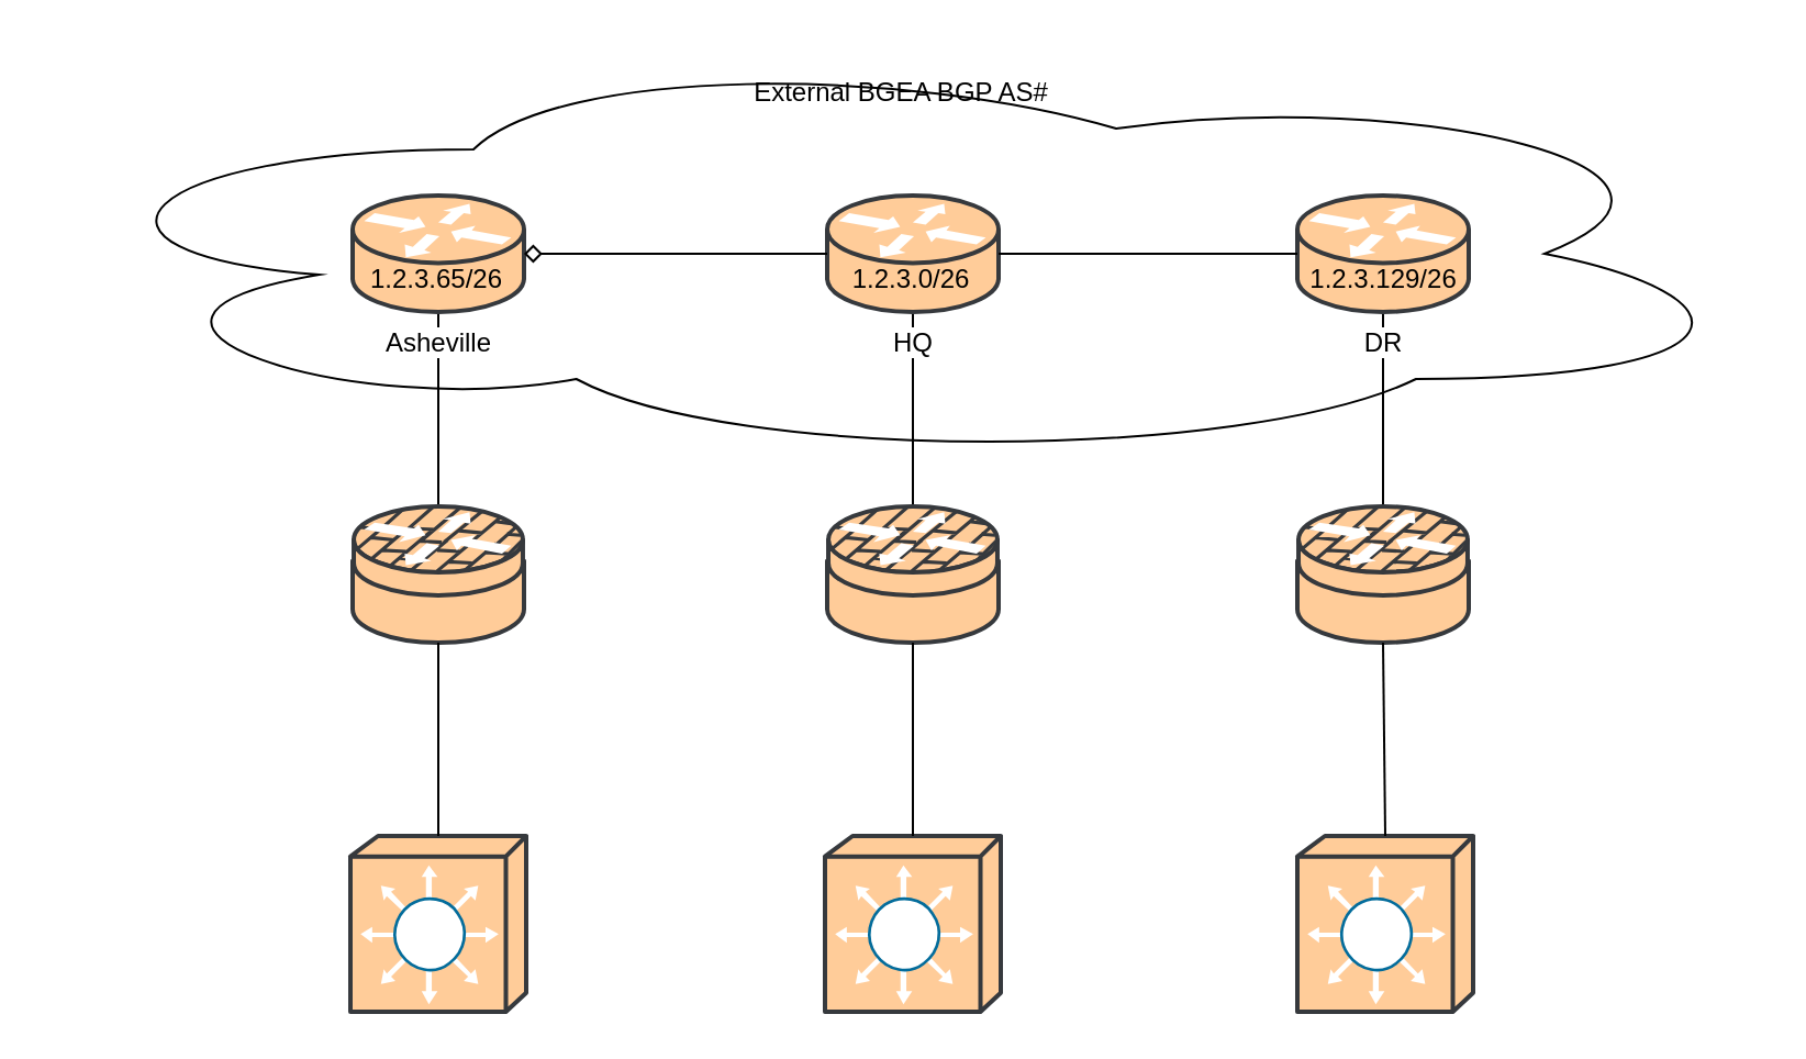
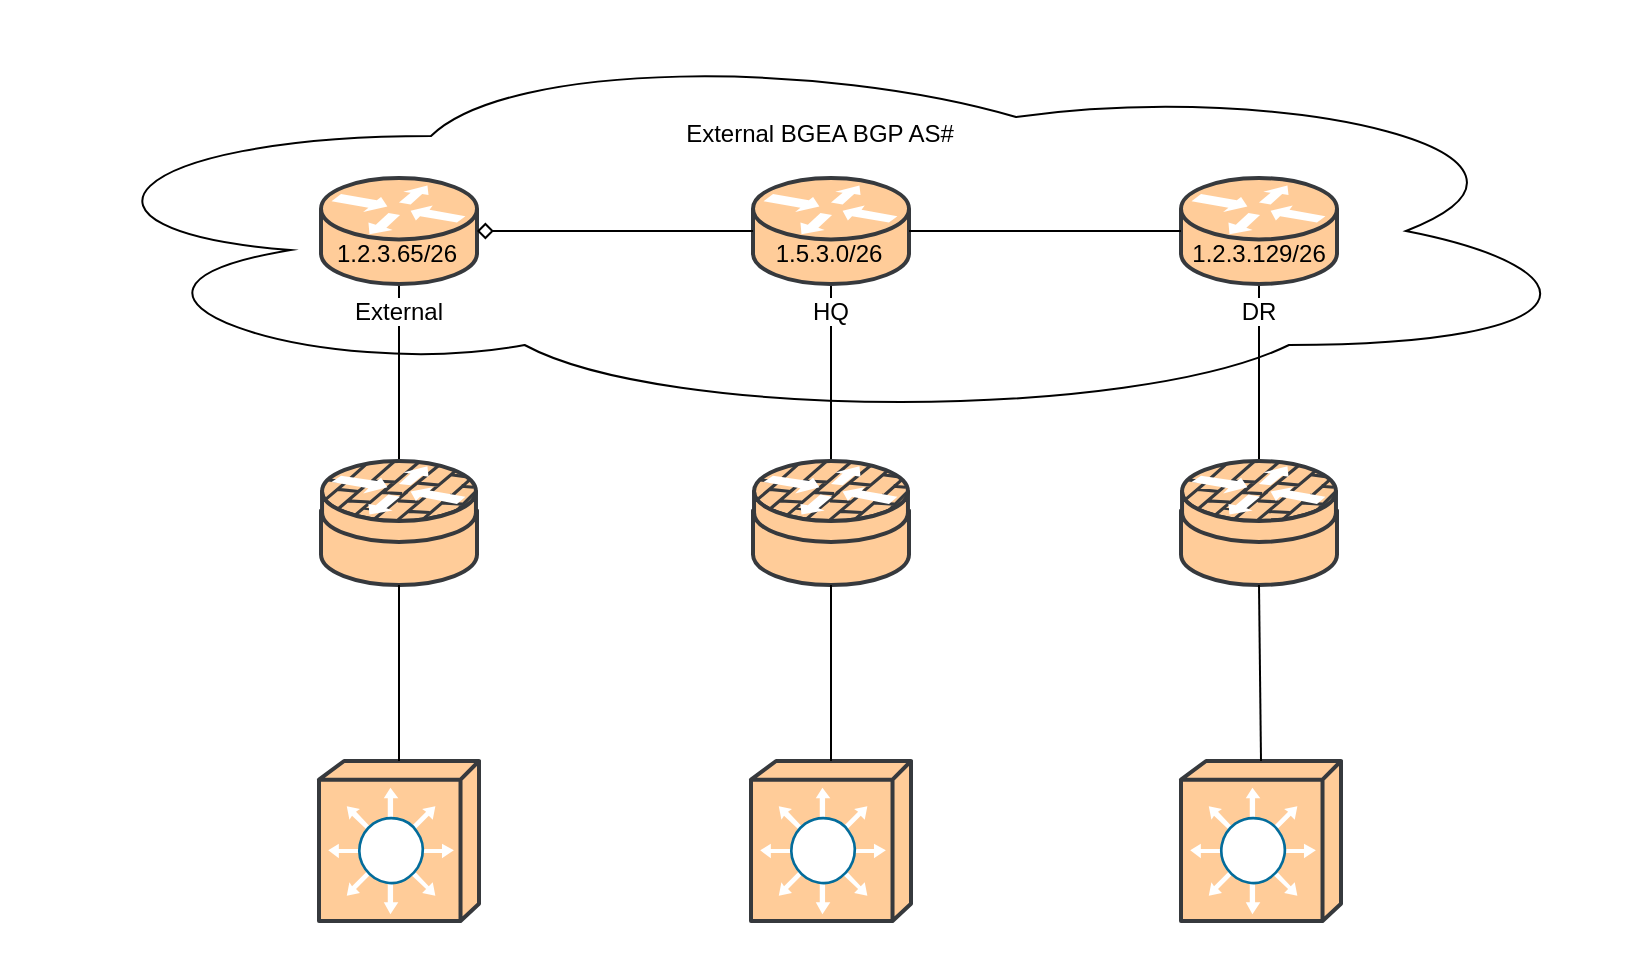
  <mxCell id="0" />
  <mxCell id="1" parent="0" />
  <mxCell id="2" value="" style="ellipse;shape=cloud;whiteSpace=wrap;html=1;" parent="1" vertex="1"><mxGeometry x="20" y="20" width="780" height="190" as="geometry" /></mxCell>
  <mxCell id="3" value="" style="endArrow=none;html=1;rounded=0;entryX=0.5;entryY=1;entryDx=0;entryDy=0;entryPerimeter=0;exitX=0.5;exitY=0;exitDx=0;exitDy=0;exitPerimeter=0;" parent="1" source="14" target="8" edge="1"><mxGeometry width="50" height="50" relative="1" as="geometry"><mxPoint x="629" y="230" as="sourcePoint" /><mxPoint x="628.5" y="141.5" as="targetPoint" /></mxGeometry></mxCell>
  <mxCell id="4" value="" style="endArrow=none;html=1;rounded=0;entryX=0.5;entryY=1;entryDx=0;entryDy=0;entryPerimeter=0;exitX=0.5;exitY=0;exitDx=0;exitDy=0;exitPerimeter=0;" parent="1" source="12" target="6" edge="1"><mxGeometry width="50" height="50" relative="1" as="geometry"><mxPoint x="199" y="230" as="sourcePoint" /><mxPoint x="198.5" y="210" as="targetPoint" /></mxGeometry></mxCell>
  <mxCell id="5" value="" style="endArrow=none;html=1;rounded=0;entryX=0.5;entryY=1;entryDx=0;entryDy=0;entryPerimeter=0;exitX=0.5;exitY=0;exitDx=0;exitDy=0;exitPerimeter=0;" parent="1" source="13" target="7" edge="1"><mxGeometry width="50" height="50" relative="1" as="geometry"><mxPoint x="415" y="230" as="sourcePoint" /><mxPoint x="445" y="80" as="targetPoint" /></mxGeometry></mxCell>
- <mxCell id="6" value="&lt;span style=&quot;background-color: light-dark(#ffffff, var(--ge-dark-color, #121212));&quot;&gt;Asheville&lt;/span&gt;" style="shape=mxgraph.cisco.routers.router;sketch=0;html=1;pointerEvents=1;dashed=0;fillColor=#ffcc99;strokeColor=#36393d;strokeWidth=2;verticalLabelPosition=bottom;verticalAlign=top;align=center;outlineConnect=0;" parent="1" vertex="1"><mxGeometry x="160" y="88.5" width="78" height="53" as="geometry" /></mxCell>
+ <mxCell id="6" value="&lt;span style=&quot;background-color: light-dark(#ffffff, var(--ge-dark-color, #121212));&quot;&gt;External&lt;/span&gt;" style="shape=mxgraph.cisco.routers.router;sketch=0;html=1;pointerEvents=1;dashed=0;fillColor=#ffcc99;strokeColor=#36393d;strokeWidth=2;verticalLabelPosition=bottom;verticalAlign=top;align=center;outlineConnect=0;" parent="1" vertex="1"><mxGeometry x="160" y="88.5" width="78" height="53" as="geometry" /></mxCell>
  <mxCell id="7" value="&lt;span style=&quot;background-color: light-dark(#ffffff, var(--ge-dark-color, #121212));&quot;&gt;HQ&lt;/span&gt;" style="shape=mxgraph.cisco.routers.router;sketch=0;html=1;pointerEvents=1;dashed=0;fillColor=#ffcc99;strokeColor=#36393d;strokeWidth=2;verticalLabelPosition=bottom;verticalAlign=top;align=center;outlineConnect=0;" parent="1" vertex="1"><mxGeometry x="376" y="88.5" width="78" height="53" as="geometry" /></mxCell>
  <mxCell id="8" value="&lt;span style=&quot;background-color: light-dark(#ffffff, var(--ge-dark-color, #121212));&quot;&gt;DR&lt;/span&gt;" style="shape=mxgraph.cisco.routers.router;sketch=0;html=1;pointerEvents=1;dashed=0;fillColor=#ffcc99;strokeColor=#36393d;strokeWidth=2;verticalLabelPosition=bottom;verticalAlign=top;align=center;outlineConnect=0;" parent="1" vertex="1"><mxGeometry x="590" y="88.5" width="78" height="53" as="geometry" /></mxCell>
- <mxCell id="9" value="External BGEA BGP AS#&lt;div&gt;&lt;br&gt;&lt;/div&gt;" style="text;html=1;align=center;verticalAlign=middle;whiteSpace=wrap;rounded=0;" parent="1" vertex="1"><mxGeometry x="340" y="35" width="140" height="28.5" as="geometry" /></mxCell>
+ <mxCell id="9" value="External BGEA BGP AS#&lt;div&gt;&lt;br&gt;&lt;/div&gt;" style="text;html=1;align=center;verticalAlign=middle;whiteSpace=wrap;rounded=0;" parent="1" vertex="1"><mxGeometry x="340" y="60" width="140" height="28.5" as="geometry" /></mxCell>
  <mxCell id="10" style="edgeStyle=orthogonalEdgeStyle;rounded=0;orthogonalLoop=1;jettySize=auto;html=1;exitX=0;exitY=0.5;exitDx=0;exitDy=0;exitPerimeter=0;entryX=1;entryY=0.5;entryDx=0;entryDy=0;entryPerimeter=0;endArrow=diamond;endFill=0;" parent="1" source="7" target="6" edge="1"><mxGeometry relative="1" as="geometry" /></mxCell>
  <mxCell id="11" style="edgeStyle=orthogonalEdgeStyle;rounded=0;orthogonalLoop=1;jettySize=auto;html=1;exitX=0;exitY=0.5;exitDx=0;exitDy=0;exitPerimeter=0;entryX=1;entryY=0.5;entryDx=0;entryDy=0;entryPerimeter=0;endArrow=none;endFill=0;" parent="1" source="8" target="7" edge="1"><mxGeometry relative="1" as="geometry"><mxPoint x="590" y="114.5" as="sourcePoint" /><mxPoint x="452" y="114.5" as="targetPoint" /></mxGeometry></mxCell>
  <mxCell id="12" value="" style="shape=mxgraph.cisco.security.router_firewall;sketch=0;html=1;pointerEvents=1;dashed=0;fillColor=#ffcc99;strokeColor=#36393d;strokeWidth=2;verticalLabelPosition=bottom;verticalAlign=top;align=center;outlineConnect=0;" parent="1" vertex="1"><mxGeometry x="160" y="230" width="78" height="62" as="geometry" /></mxCell>
  <mxCell id="13" value="" style="shape=mxgraph.cisco.security.router_firewall;sketch=0;html=1;pointerEvents=1;dashed=0;fillColor=#ffcc99;strokeColor=#36393d;strokeWidth=2;verticalLabelPosition=bottom;verticalAlign=top;align=center;outlineConnect=0;" parent="1" vertex="1"><mxGeometry x="376" y="230" width="78" height="62" as="geometry" /></mxCell>
  <mxCell id="14" value="" style="shape=mxgraph.cisco.security.router_firewall;sketch=0;html=1;pointerEvents=1;dashed=0;fillColor=#ffcc99;strokeColor=#36393d;strokeWidth=2;verticalLabelPosition=bottom;verticalAlign=top;align=center;outlineConnect=0;" parent="1" vertex="1"><mxGeometry x="590" y="230" width="78" height="62" as="geometry" /></mxCell>
- <mxCell id="15" value="1.2.3.0/26" style="text;html=1;align=center;verticalAlign=middle;resizable=0;points=[];autosize=1;strokeColor=none;fillColor=none;fontColor=light-dark(#000000,#000000);" parent="1" vertex="1"><mxGeometry x="374" y="111.5" width="80" height="30" as="geometry" /></mxCell>
+ <mxCell id="15" value="1.5.3.0/26" style="text;html=1;align=center;verticalAlign=middle;resizable=0;points=[];autosize=1;strokeColor=none;fillColor=none;fontColor=light-dark(#000000,#000000);" parent="1" vertex="1"><mxGeometry x="374" y="111.5" width="80" height="30" as="geometry" /></mxCell>
  <mxCell id="16" value="1.2.3.129/26" style="text;html=1;align=center;verticalAlign=middle;resizable=0;points=[];autosize=1;strokeColor=none;fillColor=none;fontColor=light-dark(#000000,#000000);" parent="1" vertex="1"><mxGeometry x="584" y="111.5" width="90" height="30" as="geometry" /></mxCell>
  <mxCell id="17" value="1.2.3.65/26" style="text;html=1;align=center;verticalAlign=middle;resizable=0;points=[];autosize=1;strokeColor=none;fillColor=none;fontColor=light-dark(#000000,#000000);" parent="1" vertex="1"><mxGeometry x="158" y="111.5" width="80" height="30" as="geometry" /></mxCell>
  <mxCell id="18" value="" style="shape=mxgraph.cisco.switches.layer_3_switch;sketch=0;html=1;pointerEvents=1;dashed=0;fillColor=#ffcc99;strokeColor=#36393d;strokeWidth=2;verticalLabelPosition=bottom;verticalAlign=top;align=center;outlineConnect=0;" parent="1" vertex="1"><mxGeometry x="159" y="380" width="80" height="80" as="geometry" /></mxCell>
  <mxCell id="19" value="" style="endArrow=none;html=1;rounded=0;entryX=0.5;entryY=1;entryDx=0;entryDy=0;entryPerimeter=0;exitX=0.5;exitY=0;exitDx=0;exitDy=0;exitPerimeter=0;" parent="1" source="18" target="12" edge="1"><mxGeometry width="50" height="50" relative="1" as="geometry"><mxPoint x="425" y="508" as="sourcePoint" /><mxPoint x="425" y="420" as="targetPoint" /></mxGeometry></mxCell>
  <mxCell id="20" value="" style="shape=mxgraph.cisco.switches.layer_3_switch;sketch=0;html=1;pointerEvents=1;dashed=0;fillColor=#ffcc99;strokeColor=#36393d;strokeWidth=2;verticalLabelPosition=bottom;verticalAlign=top;align=center;outlineConnect=0;" parent="1" vertex="1"><mxGeometry x="375" y="380" width="80" height="80" as="geometry" /></mxCell>
  <mxCell id="21" value="" style="endArrow=none;html=1;rounded=0;entryX=0.5;entryY=1;entryDx=0;entryDy=0;entryPerimeter=0;exitX=0.5;exitY=0;exitDx=0;exitDy=0;exitPerimeter=0;" parent="1" source="20" target="13" edge="1"><mxGeometry width="50" height="50" relative="1" as="geometry"><mxPoint x="640" y="508" as="sourcePoint" /><mxPoint x="415" y="274" as="targetPoint" /></mxGeometry></mxCell>
  <mxCell id="22" value="" style="shape=mxgraph.cisco.switches.layer_3_switch;sketch=0;html=1;pointerEvents=1;dashed=0;fillColor=#ffcc99;strokeColor=#36393d;strokeWidth=2;verticalLabelPosition=bottom;verticalAlign=top;align=center;outlineConnect=0;" parent="1" vertex="1"><mxGeometry x="590" y="380" width="80" height="80" as="geometry" /></mxCell>
  <mxCell id="23" value="" style="endArrow=none;html=1;rounded=0;exitX=0.5;exitY=0;exitDx=0;exitDy=0;exitPerimeter=0;entryX=0.5;entryY=1;entryDx=0;entryDy=0;entryPerimeter=0;" parent="1" source="22" target="14" edge="1"><mxGeometry width="50" height="50" relative="1" as="geometry"><mxPoint x="856" y="512" as="sourcePoint" /><mxPoint x="695" y="320" as="targetPoint" /></mxGeometry></mxCell>
